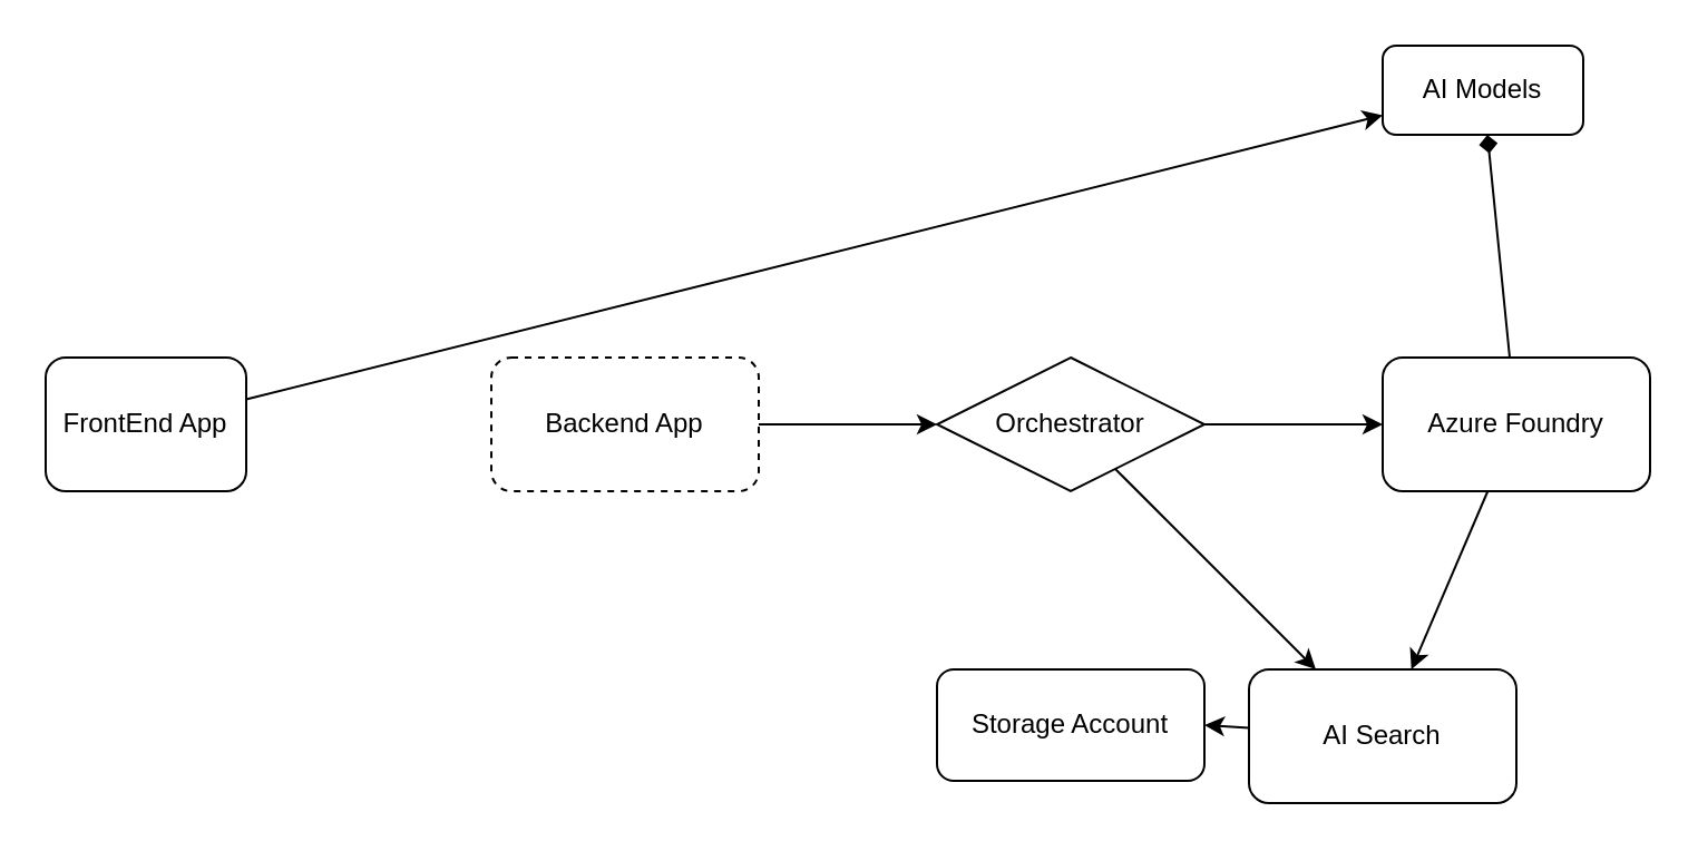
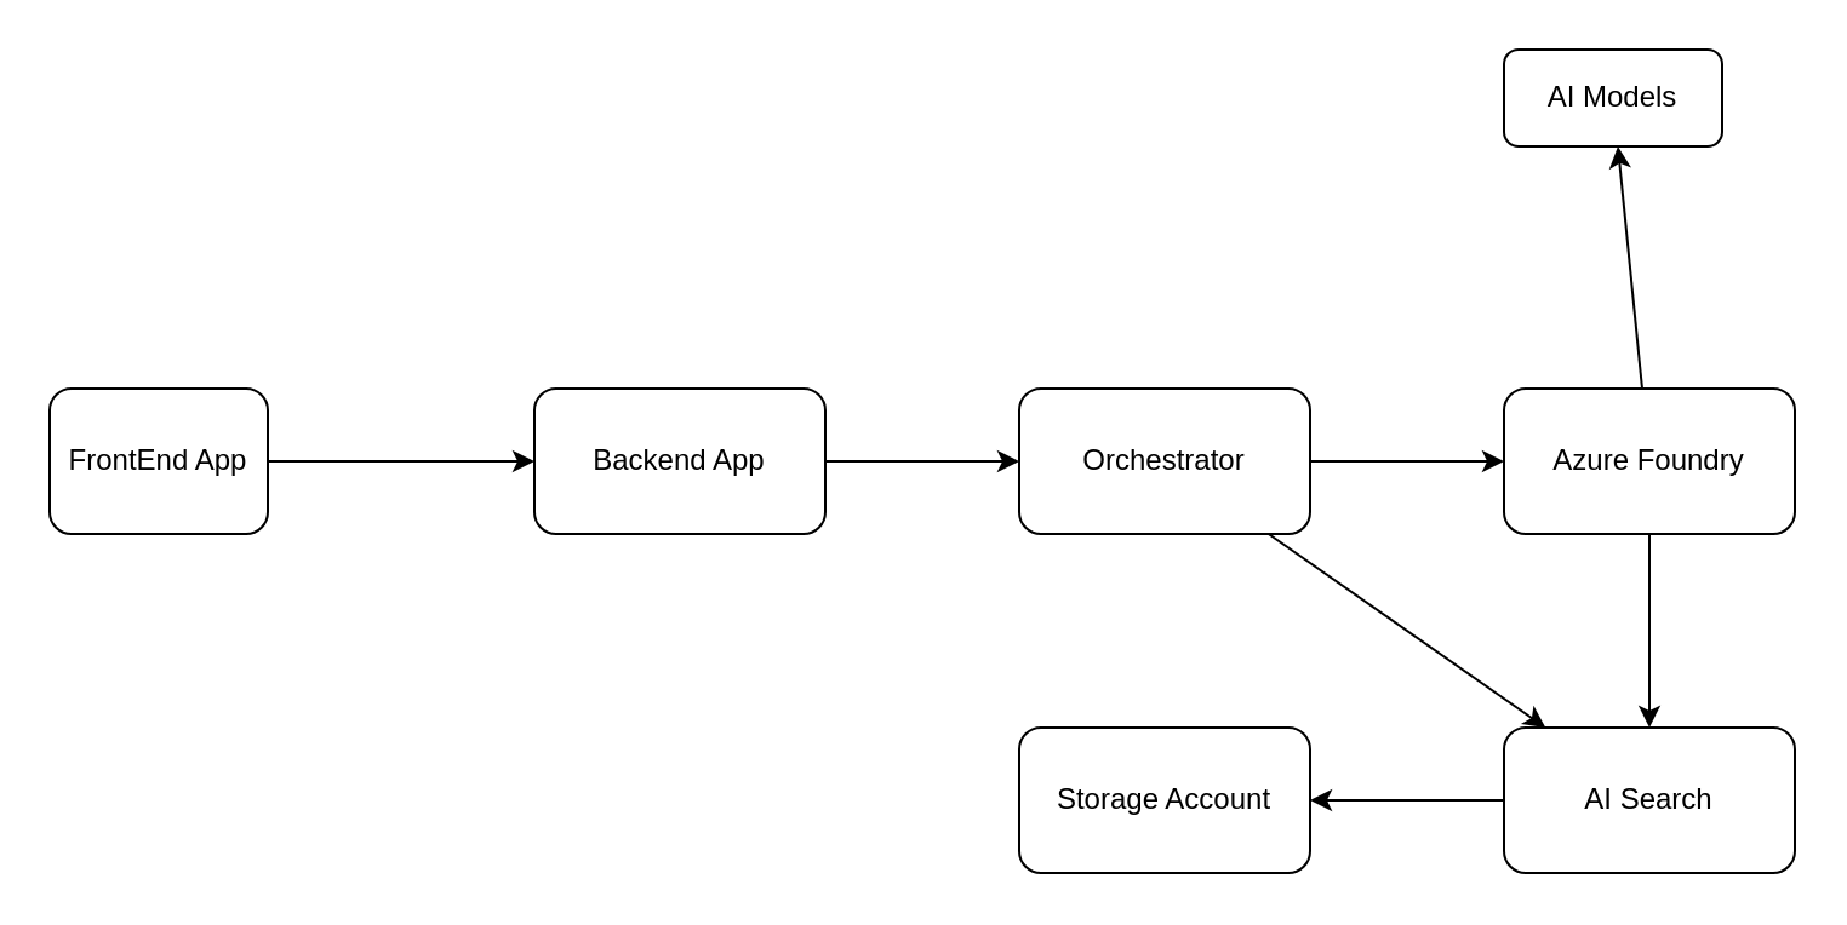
  <mxCell id="0" />
  <mxCell id="1" parent="0" />
- <mxCell id="2" value="" style="edgeStyle=none;html=1;" edge="1" parent="1" source="3" target="13"><mxGeometry relative="1" as="geometry" /></mxCell>
+ <mxCell id="2" value="" style="edgeStyle=none;html=1;" edge="1" parent="1" source="3" target="5"><mxGeometry relative="1" as="geometry" /></mxCell>
  <mxCell id="3" value="FrontEnd App" style="rounded=1;whiteSpace=wrap;html=1;" vertex="1" parent="1"><mxGeometry x="20" y="160" width="90" height="60" as="geometry" /></mxCell>
  <mxCell id="4" value="" style="edgeStyle=none;html=1;" edge="1" parent="1" source="5" target="8"><mxGeometry relative="1" as="geometry" /></mxCell>
- <mxCell id="5" value="Backend App" style="whiteSpace=wrap;html=1;rounded=1;dashed=1;" vertex="1" parent="1"><mxGeometry x="220" y="160" width="120" height="60" as="geometry" /></mxCell>
+ <mxCell id="5" value="Backend App" style="whiteSpace=wrap;html=1;rounded=1;" vertex="1" parent="1"><mxGeometry x="220" y="160" width="120" height="60" as="geometry" /></mxCell>
  <mxCell id="6" value="" style="edgeStyle=none;html=1;" edge="1" parent="1" source="8" target="15"><mxGeometry relative="1" as="geometry" /></mxCell>
  <mxCell id="7" value="" style="edgeStyle=none;html=1;" edge="1" parent="1" source="8" target="12"><mxGeometry relative="1" as="geometry" /></mxCell>
- <mxCell id="8" value="Orchestrator" style="rhombus;whiteSpace=wrap;html=1;" vertex="1" parent="1"><mxGeometry x="420" y="160" width="120" height="60" as="geometry" /></mxCell>
- <mxCell id="9" value="Storage Account" style="whiteSpace=wrap;html=1;rounded=1;" vertex="1" parent="1"><mxGeometry x="420" y="300" width="120" height="50" as="geometry" /></mxCell>
- <mxCell id="10" value="" style="edgeStyle=none;html=1;endArrow=diamond;" edge="1" parent="1" source="12" target="13"><mxGeometry relative="1" as="geometry" /></mxCell>
+ <mxCell id="8" value="Orchestrator" style="whiteSpace=wrap;html=1;rounded=1;" vertex="1" parent="1"><mxGeometry x="420" y="160" width="120" height="60" as="geometry" /></mxCell>
+ <mxCell id="9" value="Storage Account" style="whiteSpace=wrap;html=1;rounded=1;" vertex="1" parent="1"><mxGeometry x="420" y="300" width="120" height="60" as="geometry" /></mxCell>
+ <mxCell id="10" value="" style="edgeStyle=none;html=1;" edge="1" parent="1" source="12" target="13"><mxGeometry relative="1" as="geometry" /></mxCell>
  <mxCell id="11" value="" style="edgeStyle=none;html=1;" edge="1" parent="1" source="12" target="15"><mxGeometry relative="1" as="geometry" /></mxCell>
  <mxCell id="12" value="Azure Foundry" style="whiteSpace=wrap;html=1;rounded=1;" vertex="1" parent="1"><mxGeometry x="620" y="160" width="120" height="60" as="geometry" /></mxCell>
  <mxCell id="13" value="AI Models" style="whiteSpace=wrap;html=1;rounded=1;" vertex="1" parent="1"><mxGeometry x="620" y="20" width="90" height="40" as="geometry" /></mxCell>
  <mxCell id="14" style="edgeStyle=none;html=1;entryX=1;entryY=0.5;entryDx=0;entryDy=0;" edge="1" parent="1" source="15" target="9"><mxGeometry relative="1" as="geometry" /></mxCell>
- <mxCell id="15" value="AI Search" style="whiteSpace=wrap;html=1;rounded=1;" vertex="1" parent="1"><mxGeometry x="560" y="300" width="120" height="60" as="geometry" /></mxCell>
+ <mxCell id="15" value="AI Search" style="whiteSpace=wrap;html=1;rounded=1;" vertex="1" parent="1"><mxGeometry x="620" y="300" width="120" height="60" as="geometry" /></mxCell>
